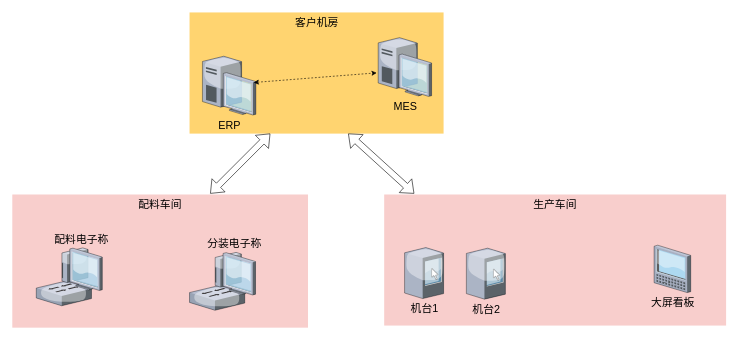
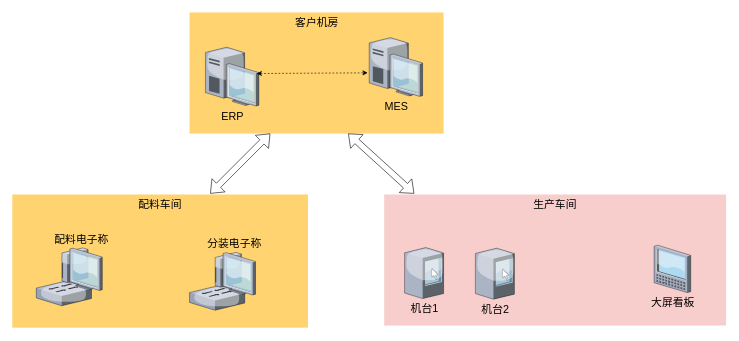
  <mxCell id="0" style=";html=1;" />
  <mxCell id="1" style=";html=1;" parent="0" />
- <mxCell id="2" value="&lt;font style=&quot;font-size: 18px;&quot;&gt;配料车间&lt;/font&gt;" style="whiteSpace=wrap;html=1;fillColor=#f8cecc;fontSize=14;strokeColor=none;verticalAlign=top;" parent="1" vertex="1"><mxGeometry x="20" y="323.5" width="493" height="222" as="geometry" /></mxCell>
+ <mxCell id="2" value="&lt;font style=&quot;font-size: 18px;&quot;&gt;配料车间&lt;/font&gt;" style="whiteSpace=wrap;html=1;fillColor=#ffd470;fontSize=14;strokeColor=none;verticalAlign=top;" parent="1" vertex="1"><mxGeometry x="20" y="323.5" width="493" height="222" as="geometry" /></mxCell>
  <mxCell id="3" value="&lt;font style=&quot;font-size: 18px;&quot;&gt;生产车间&lt;/font&gt;" style="whiteSpace=wrap;html=1;fillColor=#f8cecc;fontSize=14;strokeColor=none;verticalAlign=top;" parent="1" vertex="1"><mxGeometry x="640" y="323.5" width="570" height="218.5" as="geometry" /></mxCell>
  <mxCell id="4" value="&lt;font style=&quot;font-size: 18px;&quot;&gt;客户机房&lt;/font&gt;" style="whiteSpace=wrap;html=1;fillColor=#FFD470;gradientColor=none;fontSize=14;strokeColor=none;verticalAlign=top;" parent="1" vertex="1"><mxGeometry x="315.5" y="20" width="423.5" height="202" as="geometry" /></mxCell>
- <mxCell id="5" value="&lt;font style=&quot;font-size: 18px;&quot;&gt;ERP&lt;/font&gt;" style="verticalLabelPosition=bottom;aspect=fixed;html=1;verticalAlign=top;strokeColor=none;shape=mxgraph.citrix.desktop;fillColor=#66B2FF;gradientColor=#0066CC;fontSize=14;" parent="1" vertex="1"><mxGeometry x="337" y="93" width="89" height="98" as="geometry" /></mxCell>
+ <mxCell id="5" value="&lt;font style=&quot;font-size: 18px;&quot;&gt;ERP&lt;/font&gt;" style="verticalLabelPosition=bottom;aspect=fixed;html=1;verticalAlign=top;strokeColor=none;shape=mxgraph.citrix.desktop;fillColor=#66B2FF;gradientColor=#0066CC;fontSize=14;" parent="1" vertex="1"><mxGeometry x="342" y="78" width="89" height="98" as="geometry" /></mxCell>
  <mxCell id="6" value="" style="verticalLabelPosition=bottom;aspect=fixed;html=1;verticalAlign=top;strokeColor=none;shape=mxgraph.citrix.switch;fillColor=#66B2FF;gradientColor=#0066CC;fontSize=14;" parent="1" vertex="1"><mxGeometry x="60" y="467.5" width="92" height="41.5" as="geometry" /></mxCell>
  <mxCell id="7" value="&lt;font style=&quot;font-size: 18px;&quot;&gt;配料电子称&lt;/font&gt;" style="verticalLabelPosition=top;aspect=fixed;html=1;verticalAlign=bottom;strokeColor=none;shape=mxgraph.citrix.thin_client;fillColor=#66B2FF;gradientColor=#0066CC;fontSize=14;labelPosition=center;align=center;" parent="1" vertex="1"><mxGeometry x="99" y="412.5" width="71" height="71" as="geometry" /></mxCell>
- <mxCell id="8" value="&lt;font style=&quot;font-size: 18px;&quot;&gt;MES&lt;/font&gt;" style="verticalLabelPosition=bottom;aspect=fixed;html=1;verticalAlign=top;strokeColor=none;shape=mxgraph.citrix.desktop;fillColor=#66B2FF;gradientColor=#0066CC;fontSize=14;" vertex="1" parent="1"><mxGeometry x="630" y="62" width="89" height="98" as="geometry" /></mxCell>
+ <mxCell id="8" value="&lt;font style=&quot;font-size: 18px;&quot;&gt;MES&lt;/font&gt;" style="verticalLabelPosition=bottom;aspect=fixed;html=1;verticalAlign=top;strokeColor=none;shape=mxgraph.citrix.desktop;fillColor=#66B2FF;gradientColor=#0066CC;fontSize=14;" vertex="1" parent="1"><mxGeometry x="615" y="62" width="89" height="98" as="geometry" /></mxCell>
  <mxCell id="9" value="" style="endArrow=classic;startArrow=classic;html=1;rounded=0;exitX=0.96;exitY=0.447;exitDx=0;exitDy=0;exitPerimeter=0;entryX=-0.028;entryY=0.599;entryDx=0;entryDy=0;entryPerimeter=0;dashed=1;" edge="1" parent="1" source="5" target="8"><mxGeometry width="50" height="50" relative="1" as="geometry"><mxPoint x="530" y="132" as="sourcePoint" /><mxPoint x="580" y="82" as="targetPoint" /></mxGeometry></mxCell>
  <mxCell id="10" value="" style="verticalLabelPosition=bottom;aspect=fixed;html=1;verticalAlign=top;strokeColor=none;shape=mxgraph.citrix.switch;fillColor=#66B2FF;gradientColor=#0066CC;fontSize=14;" vertex="1" parent="1"><mxGeometry x="315.5" y="475" width="92" height="41.5" as="geometry" /></mxCell>
  <mxCell id="11" value="&lt;font style=&quot;font-size: 18px;&quot;&gt;分装电子称&lt;/font&gt;" style="verticalLabelPosition=top;aspect=fixed;html=1;verticalAlign=bottom;strokeColor=none;shape=mxgraph.citrix.thin_client;fillColor=#66B2FF;gradientColor=#0066CC;fontSize=14;labelPosition=center;align=center;" vertex="1" parent="1"><mxGeometry x="354.5" y="420" width="71" height="71" as="geometry" /></mxCell>
  <mxCell id="12" value="&lt;font style=&quot;font-size: 18px;&quot;&gt;大屏看板&lt;/font&gt;" style="verticalLabelPosition=bottom;sketch=0;aspect=fixed;html=1;verticalAlign=top;strokeColor=none;align=center;outlineConnect=0;shape=mxgraph.citrix.tablet_1;" vertex="1" parent="1"><mxGeometry x="1090" y="408" width="61" height="79" as="geometry" /></mxCell>
  <mxCell id="13" value="&lt;font style=&quot;font-size: 18px;&quot;&gt;机台1&lt;/font&gt;" style="verticalLabelPosition=bottom;sketch=0;aspect=fixed;html=1;verticalAlign=top;strokeColor=none;align=center;outlineConnect=0;shape=mxgraph.citrix.kiosk;" vertex="1" parent="1"><mxGeometry x="674" y="412" width="65" height="85" as="geometry" /></mxCell>
- <mxCell id="14" value="&lt;font style=&quot;font-size: 18px;&quot;&gt;机台2&lt;/font&gt;" style="verticalLabelPosition=bottom;sketch=0;aspect=fixed;html=1;verticalAlign=top;strokeColor=none;align=center;outlineConnect=0;shape=mxgraph.citrix.kiosk;" vertex="1" parent="1"><mxGeometry x="777" y="413" width="65" height="85" as="geometry" /></mxCell>
+ <mxCell id="14" value="&lt;font style=&quot;font-size: 18px;&quot;&gt;机台2&lt;/font&gt;" style="verticalLabelPosition=bottom;sketch=0;aspect=fixed;html=1;verticalAlign=top;strokeColor=none;align=center;outlineConnect=0;shape=mxgraph.citrix.kiosk;" vertex="1" parent="1"><mxGeometry x="792" y="413" width="65" height="85" as="geometry" /></mxCell>
  <mxCell id="15" value="" style="shape=flexArrow;endArrow=classic;startArrow=classic;html=1;rounded=0;" edge="1" parent="1"><mxGeometry width="100" height="100" relative="1" as="geometry"><mxPoint x="350" y="322" as="sourcePoint" /><mxPoint x="450" y="222" as="targetPoint" /></mxGeometry></mxCell>
  <mxCell id="16" value="" style="shape=flexArrow;endArrow=classic;startArrow=classic;html=1;rounded=0;" edge="1" parent="1"><mxGeometry width="100" height="100" relative="1" as="geometry"><mxPoint x="580" y="222" as="sourcePoint" /><mxPoint x="690" y="322" as="targetPoint" /></mxGeometry></mxCell>
